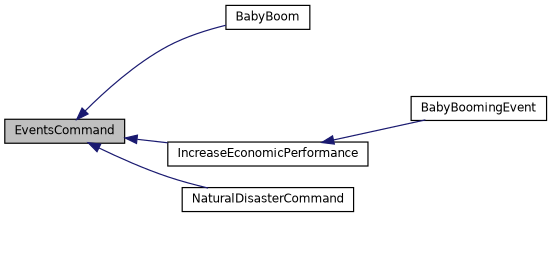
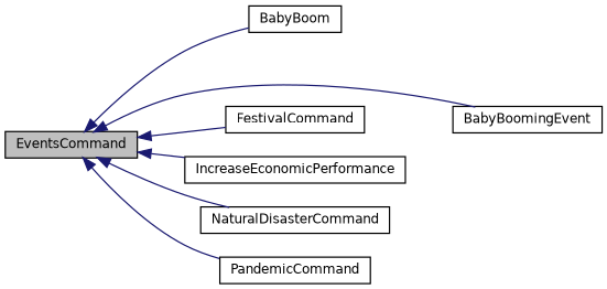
  digraph {
    rankdir=LR
    node [color=black fillcolor=white fontname=Helvetica fontsize=10 shape=record style=filled]
    edge [color=midnightblue dir=back fontname=Helvetica fontsize=10 labelfontname=Helvetica labelfontsize=10 style=solid]
    n1 [fillcolor=grey75 fontcolor=black height=0.2 label=EventsCommand width=0.4]
    n2 [height=0.2 label=BabyBoom width=0.4]
    n3 [height=0.2 label=BabyBoomingEvent width=0.4]
+   n4 [height=0.2 label=FestivalCommand width=0.4]
    n5 [height=0.2 label=IncreaseEconomicPerformance width=0.4]
    n6 [height=0.2 label=NaturalDisasterCommand width=0.4]
+   n7 [height=0.2 label=PandemicCommand width=0.4]
    n1 -> n2
-   n5 -> n3
+   n1 -> n3
+   n1 -> n4
    n1 -> n5
    n1 -> n6
+   n1 -> n7
  }
